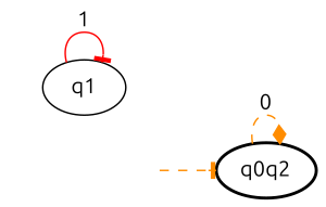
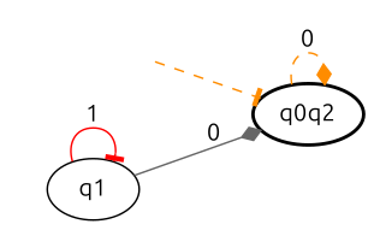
  digraph {
    fontname=Ubuntu
    rankdir=LR
    node [fontname=Ubuntu]
    edge [arrowhead=tee color=darkorange fontname=Ubuntu style=dashed]
    _invisible [style=invis]
    q0q2 [penwidth=2]
    q1
    _invisible -> q0q2
    q0q2 -> q0q2 [arrowhead=diamond label=0]
+   q1 -> q0q2 [arrowhead=diamond color=gray40 label=0 style=solid]
    q1 -> q1 [color=red label=1 style=solid]
  }
